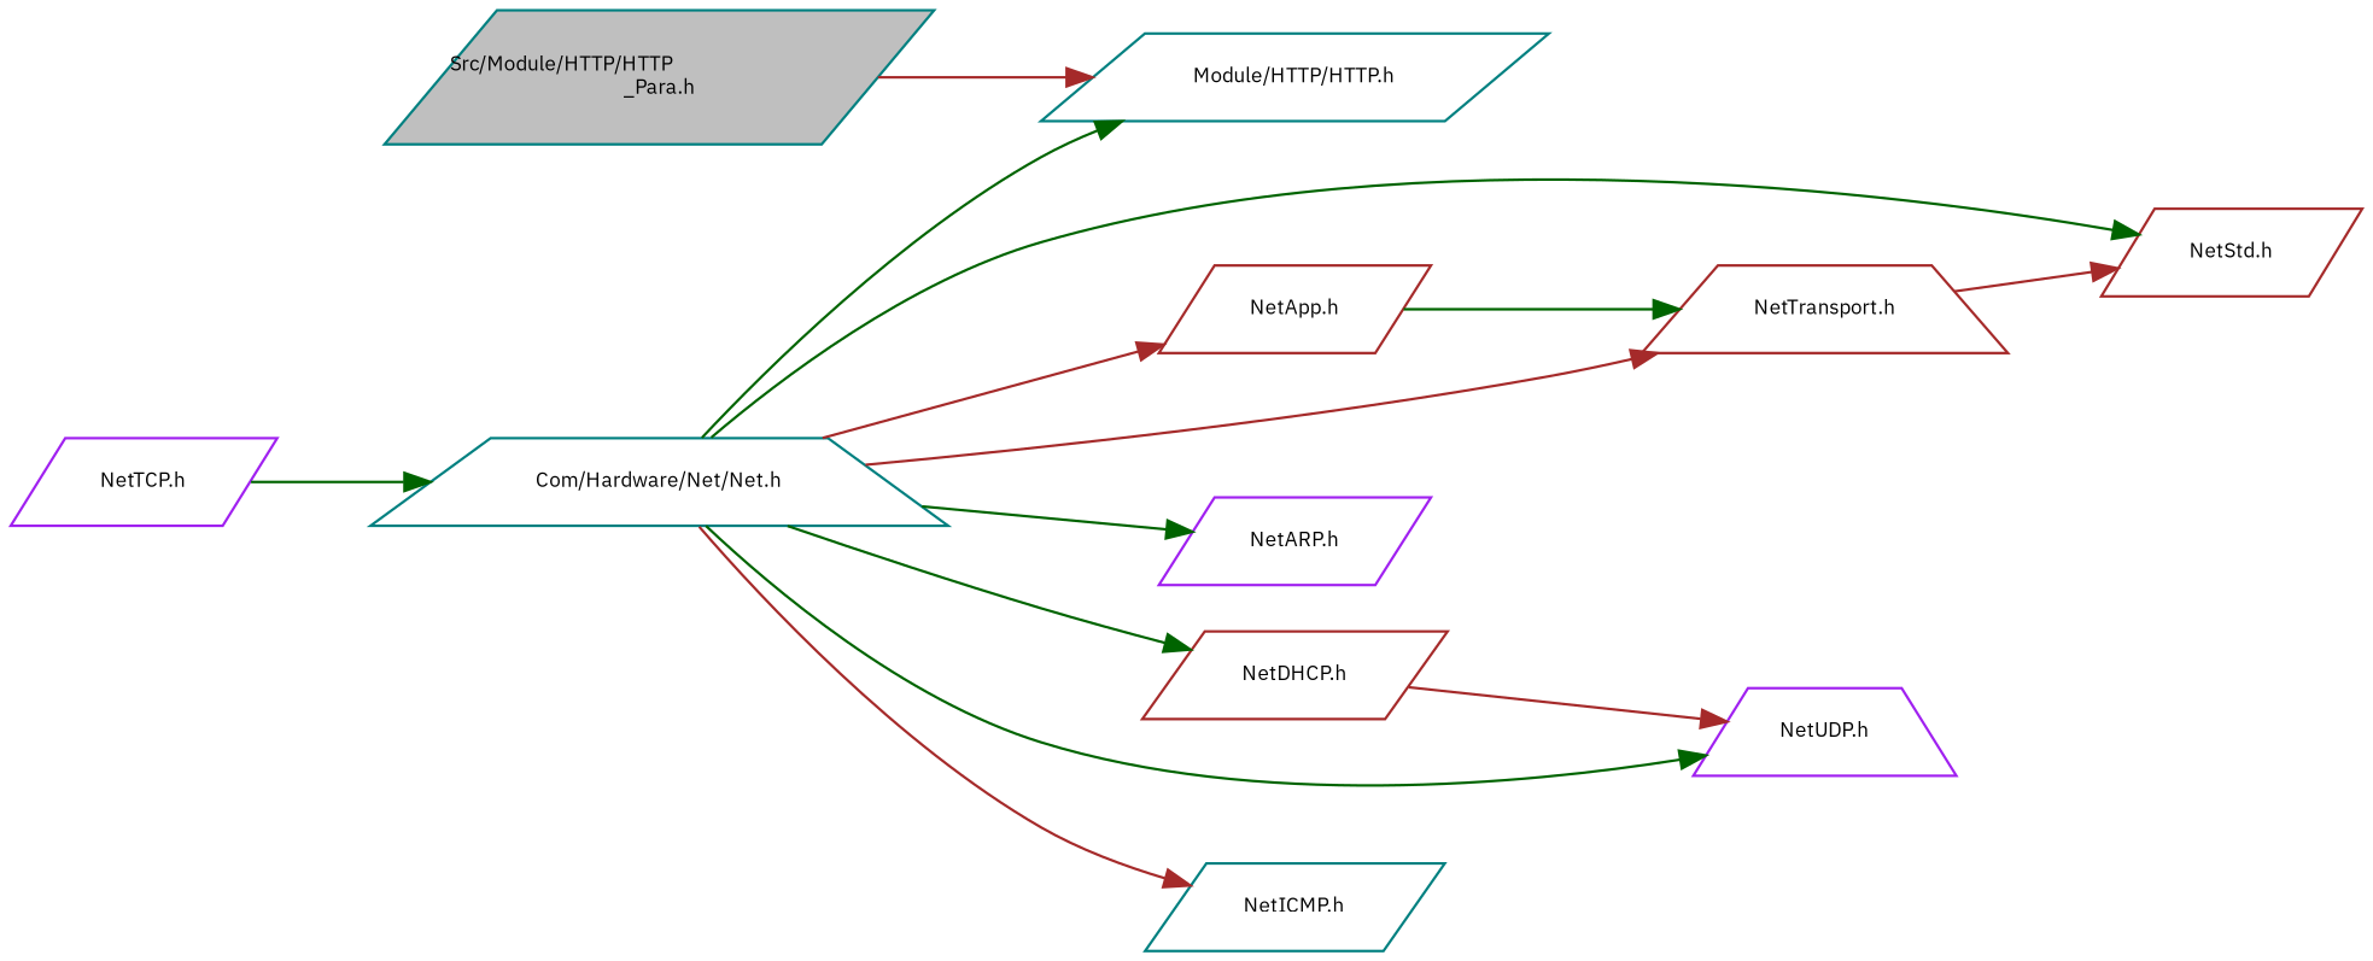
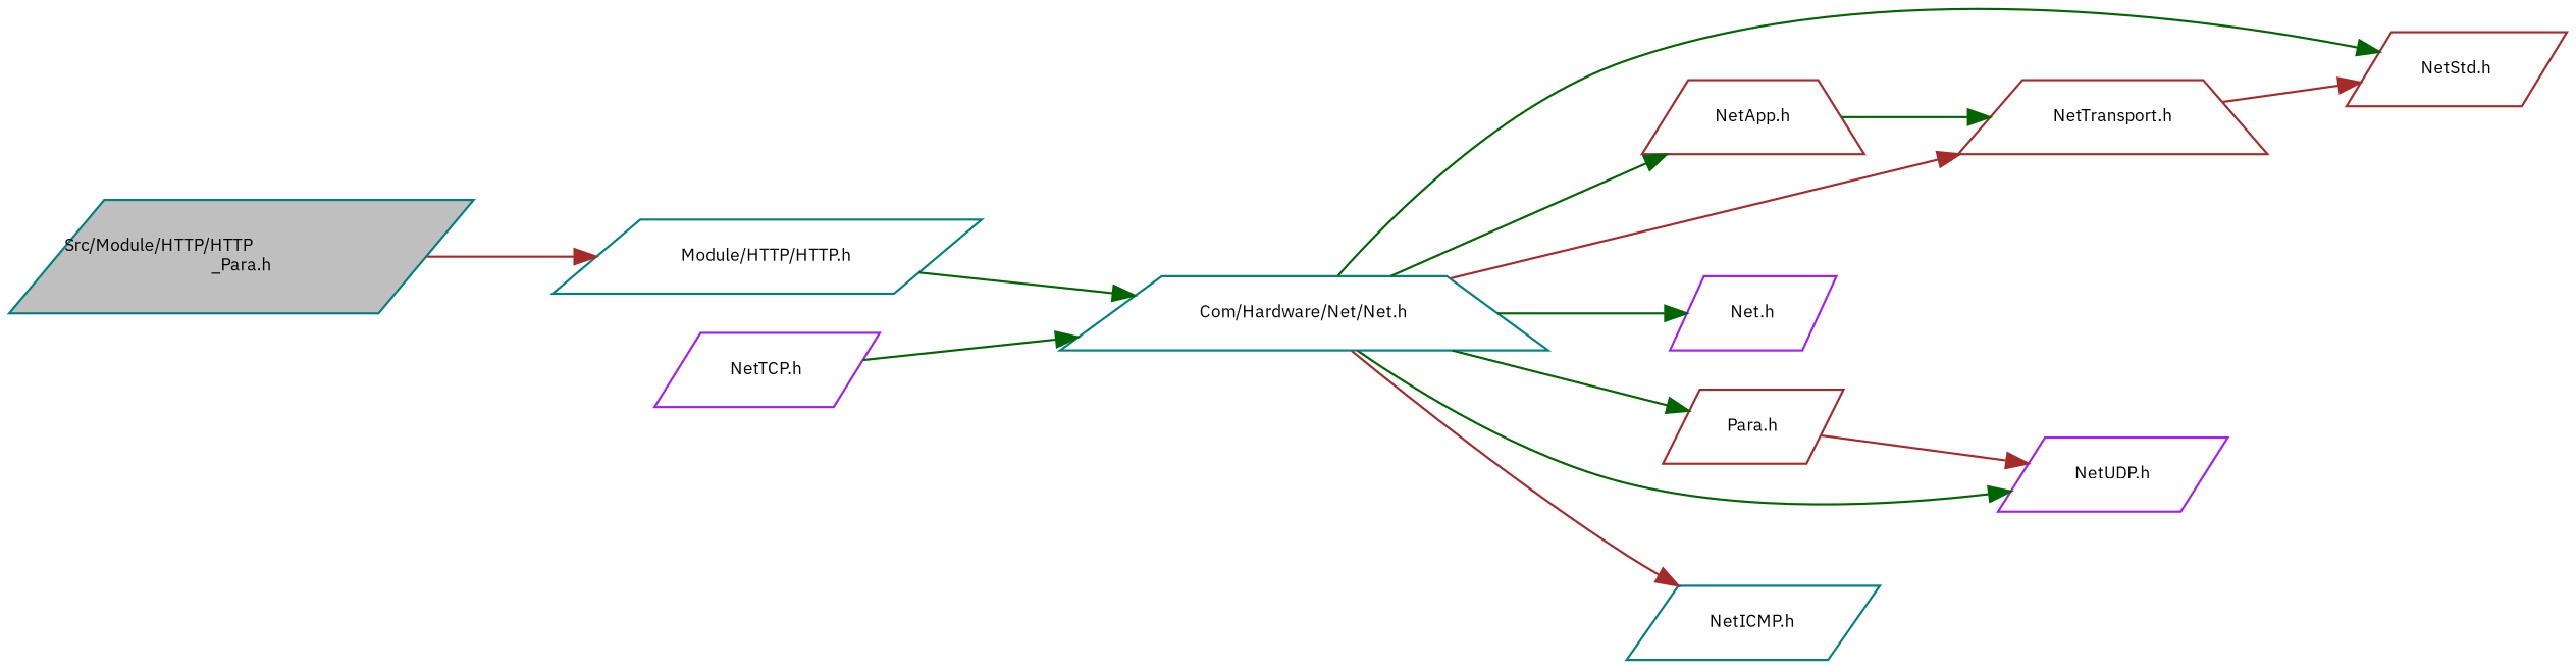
  digraph {
    fontname="IBM Plex Sans"
    rankdir=LR
    node [color=teal fillcolor=white fontname="IBM Plex Sans" fontsize=8 shape=parallelogram style=filled]
    edge [color=darkgreen fontname="IBM Plex Sans" fontsize=8 labelfontname=Sans labelfontsize=8 style=solid]
    n1 [fillcolor=grey75 fontcolor=black height=0.2 label="Src/Module/HTTP/HTTP\l_Para.h" width=0.4]
    n2 [height=0.2 label="Module/HTTP/HTTP.h" width=0.4]
    n3 [height=0.2 label="Com/Hardware/Net/Net.h" shape=trapezium width=0.4]
    n4 [color=brown height=0.2 label="NetStd.h" width=0.4]
-   n5 [color=brown height=0.2 label="NetApp.h" width=0.4]
+   n5 [color=brown height=0.2 label="NetApp.h" shape=trapezium width=0.4]
    n6 [color=brown height=0.2 label="NetTransport.h" shape=trapezium width=0.4]
-   n7 [color=purple height=0.2 label="NetARP.h" width=0.4]
-   n8 [color=brown height=0.2 label="NetDHCP.h" width=0.4]
-   n9 [color=purple height=0.2 label="NetUDP.h" shape=trapezium width=0.4]
+   n7 [color=purple height=0.2 label="Net.h" width=0.4]
+   n8 [color=brown height=0.2 label="Para.h" width=0.4]
+   n9 [color=purple height=0.2 label="NetUDP.h" width=0.4]
    n10 [height=0.2 label="NetICMP.h" width=0.4]
    n11 [color=purple height=0.2 label="NetTCP.h" width=0.4]
    n1 -> n2 [color=brown]
-   n3 -> n2
+   n2 -> n3
    n3 -> n4
-   n3 -> n5 [color=brown]
+   n3 -> n5
    n3 -> n6 [color=brown]
    n3 -> n7
    n3 -> n8
    n3 -> n9
    n3 -> n10 [color=brown]
    n5 -> n6
    n6 -> n4 [color=brown]
    n8 -> n9 [color=brown]
    n11 -> n3
  }
